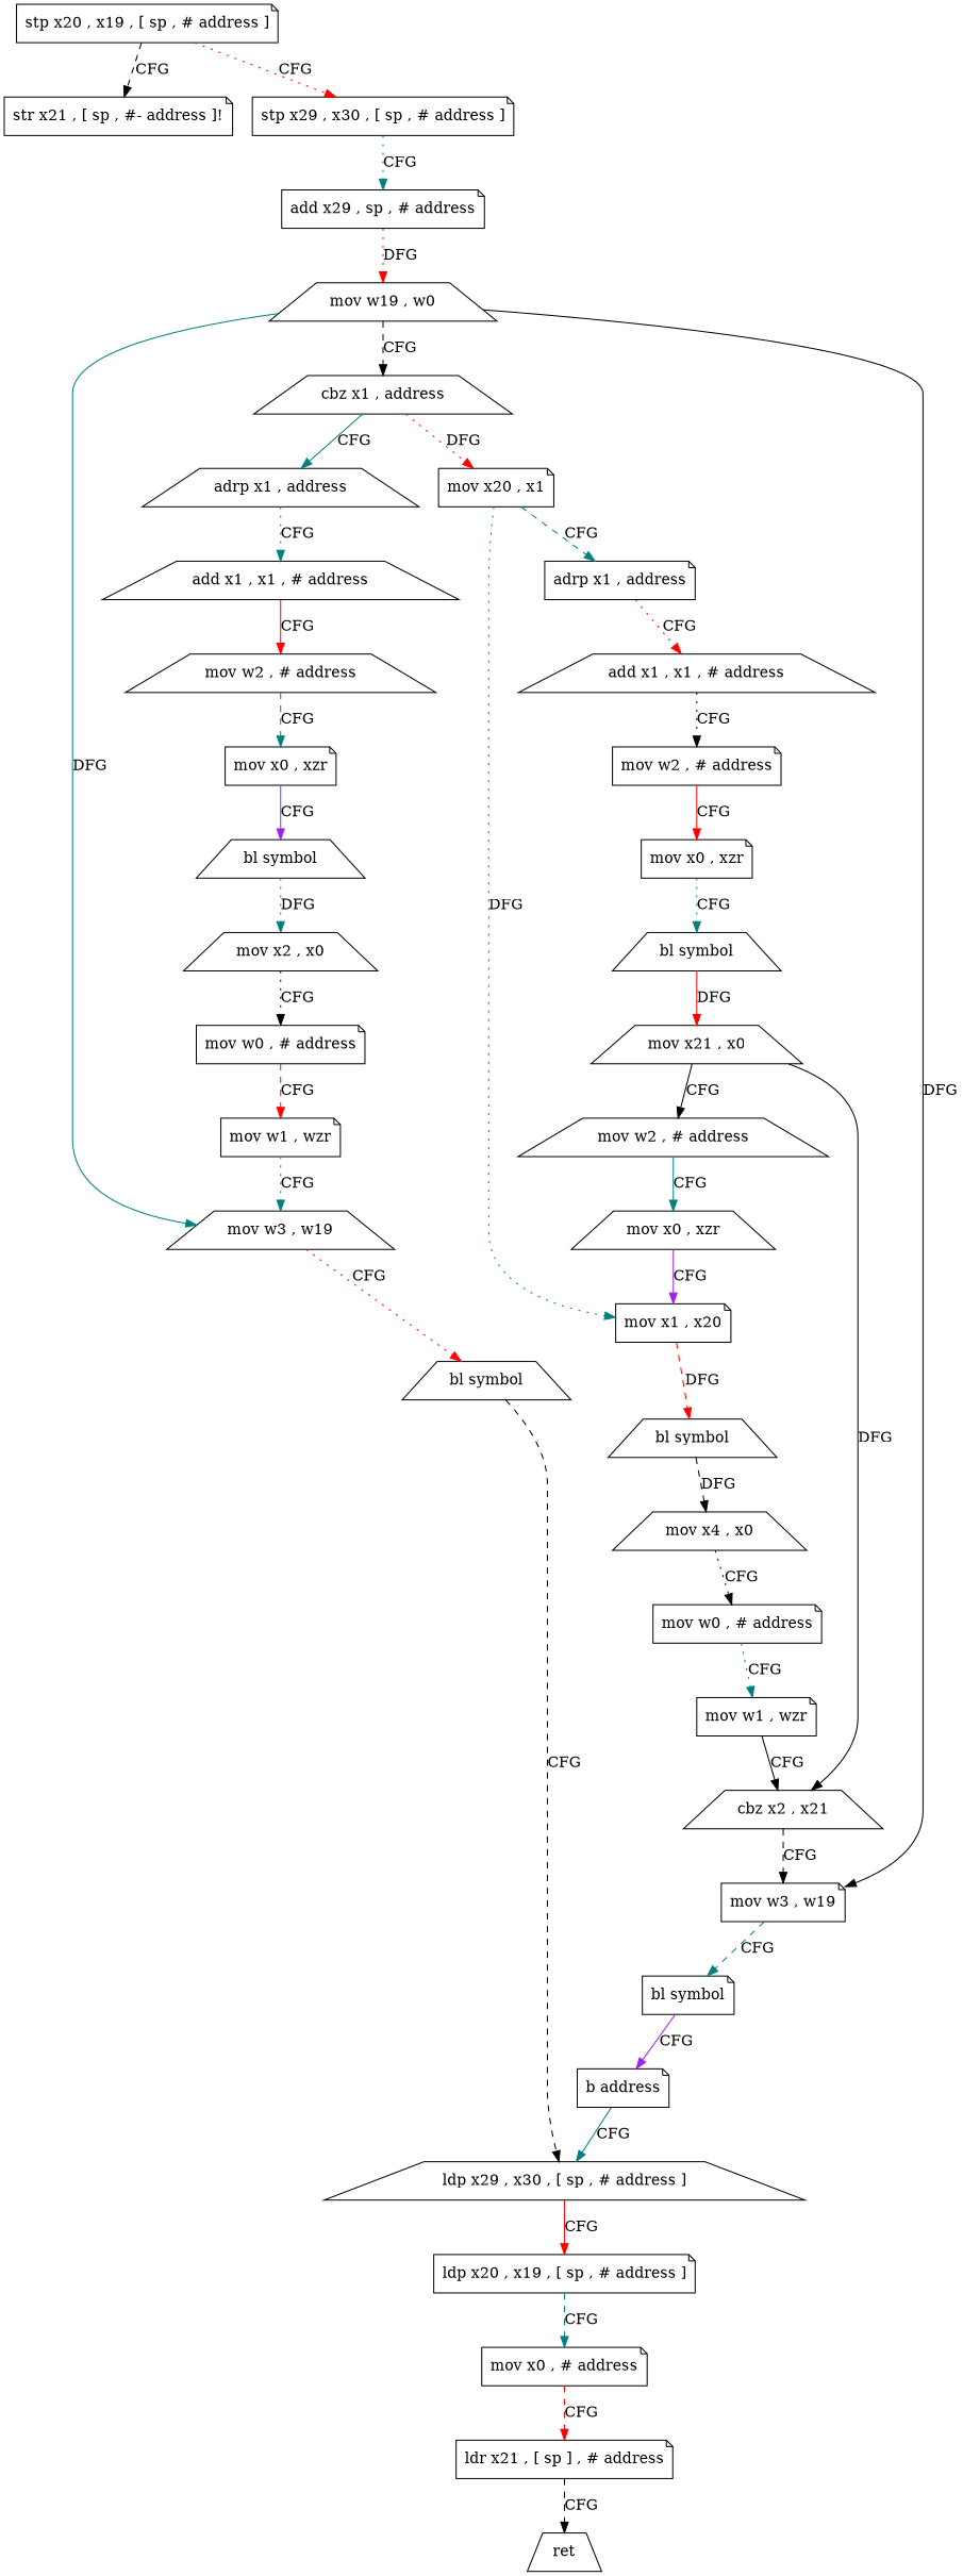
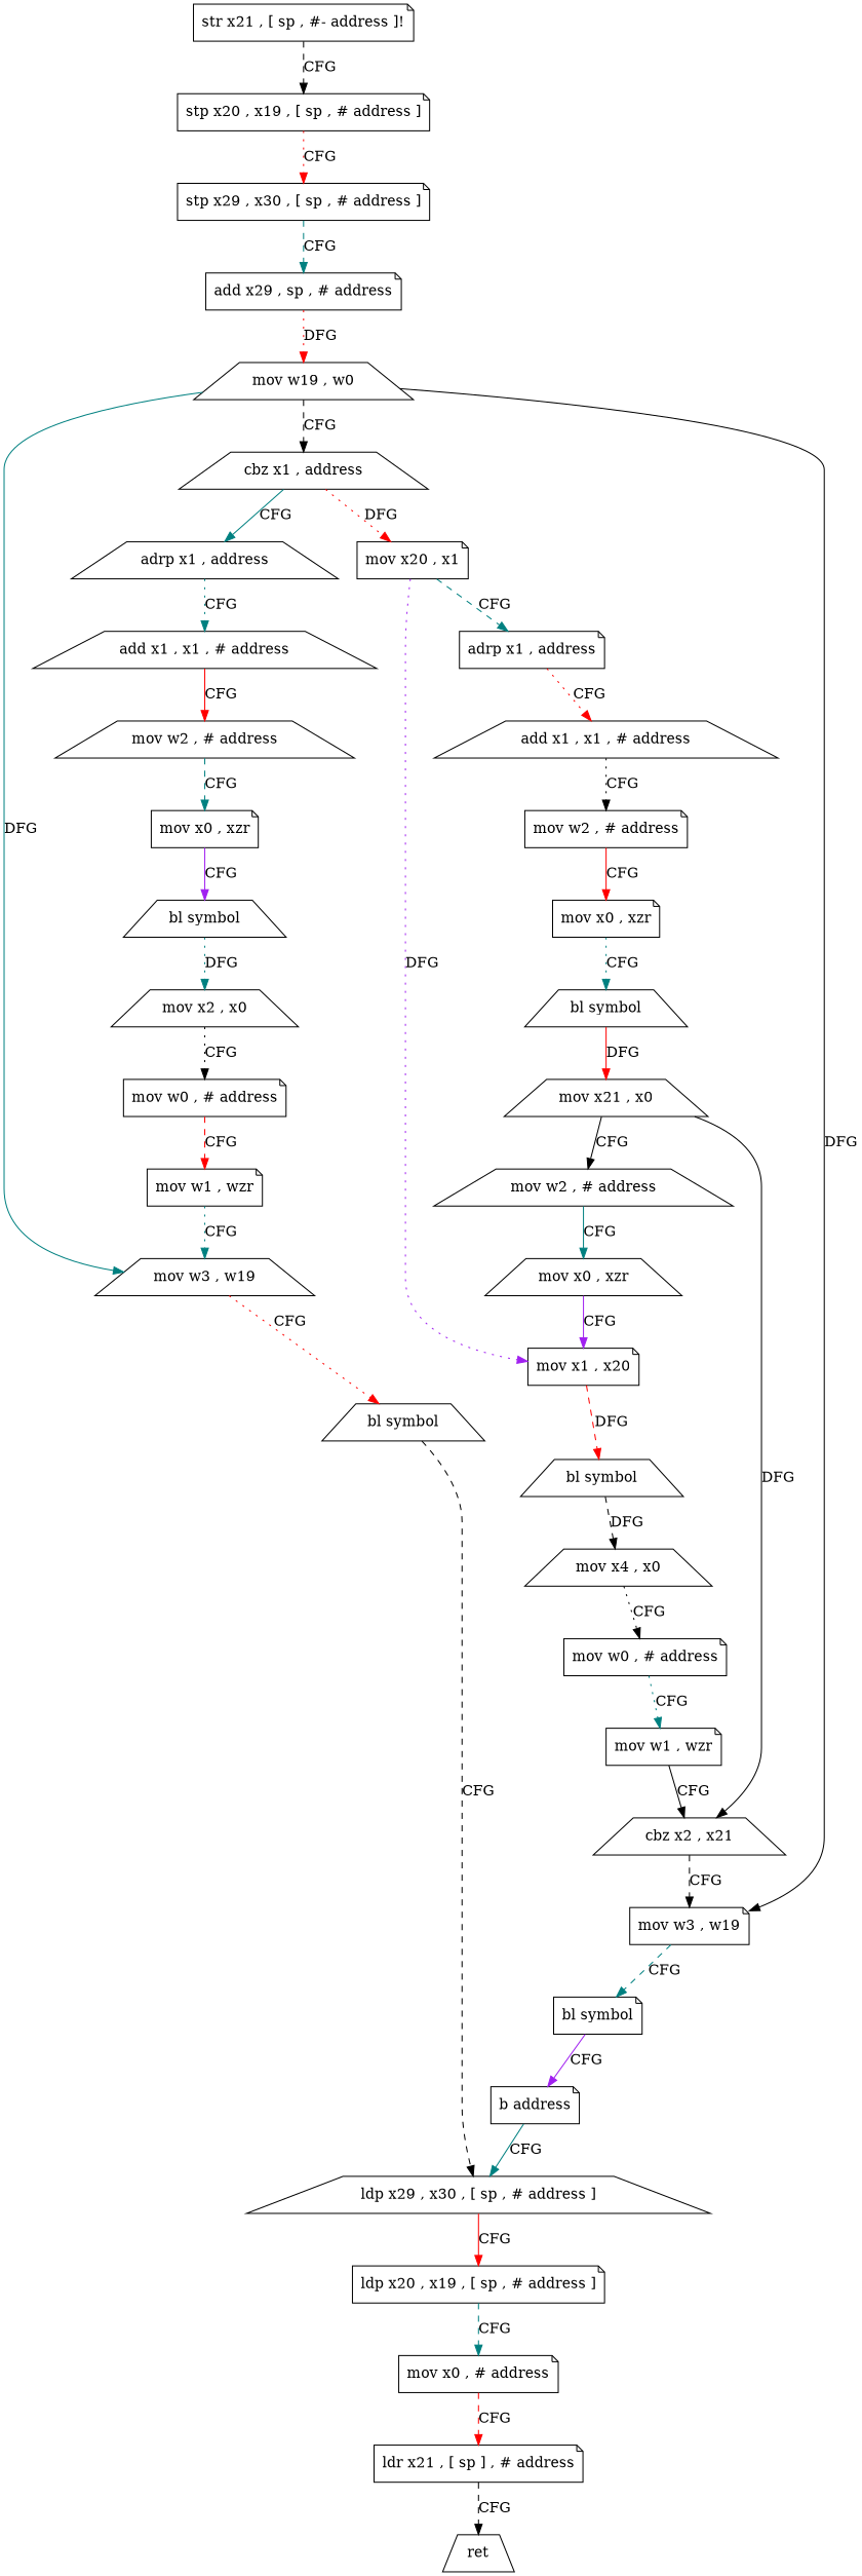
  digraph {
    node [shape=note]
    edge [color=teal style=solid]
    n1 [label="str x21 , [ sp , #- address ]!"]
    n2 [label="stp x20 , x19 , [ sp , # address ]"]
    n3 [label="stp x29 , x30 , [ sp , # address ]"]
    n4 [label="add x29 , sp , # address"]
    n5 [label="mov w19 , w0" shape=trapezium]
    n6 [label="cbz x1 , address" shape=trapezium]
    n7 [label="mov w3 , w19" shape=trapezium]
    n8 [label="mov w3 , w19"]
    n9 [label="adrp x1 , address" shape=trapezium]
    n10 [label="mov x20 , x1"]
    n11 [label="bl symbol" shape=trapezium]
    n12 [label="bl symbol"]
    n13 [label="add x1 , x1 , # address" shape=trapezium]
    n14 [label="adrp x1 , address"]
    n15 [label="mov x1 , x20"]
    n16 [label="mov w2 , # address" shape=trapezium]
    n17 [label="add x1 , x1 , # address" shape=trapezium]
    n18 [label="bl symbol" shape=trapezium]
    n19 [label="mov x0 , xzr"]
    n20 [label="bl symbol" shape=trapezium]
    n21 [label="mov x2 , x0" shape=trapezium]
    n22 [label="mov w0 , # address"]
    n23 [label="mov w1 , wzr"]
    n24 [label="ldp x29 , x30 , [ sp , # address ]" shape=trapezium]
    n25 [label="ldp x20 , x19 , [ sp , # address ]"]
    n26 [label="mov x0 , # address"]
    n27 [label="mov w2 , # address"]
    n28 [label="mov x0 , xzr"]
    n29 [label="bl symbol" shape=trapezium]
    n30 [label="mov x21 , x0" shape=trapezium]
    n31 [label="mov w2 , # address" shape=trapezium]
    n32 [label="cbz x2 , x21" shape=trapezium]
    n33 [label="mov x0 , xzr" shape=trapezium]
    n34 [label="mov x4 , x0" shape=trapezium]
    n35 [label="mov w0 , # address"]
    n36 [label="mov w1 , wzr"]
    n37 [label="b address"]
    n38 [label="ldr x21 , [ sp ] , # address"]
    n39 [label=ret shape=trapezium]
-   n2 -> n1 [color=black label=CFG style=dashed]
+   n1 -> n2 [color=black label=CFG style=dashed]
    n2 -> n3 [color=red label=CFG style=dotted]
-   n3 -> n4 [label=CFG style=dotted]
+   n3 -> n4 [label=CFG style=dashed]
    n4 -> n5 [color=red label=DFG style=dotted]
    n5 -> n6 [color=black label=CFG style=dashed]
    n5 -> n7 [label=DFG]
    n5 -> n8 [color=black label=DFG]
    n6 -> n9 [label=CFG]
    n6 -> n10 [color=red label=DFG style=dotted]
    n7 -> n11 [color=red label=CFG style=dotted]
    n8 -> n12 [label=CFG style=dashed]
    n9 -> n13 [label=CFG style=dotted]
    n10 -> n14 [label=CFG style=dashed]
-   n10 -> n15 [label=DFG style=dotted]
+   n10 -> n15 [color=purple label=DFG style=dotted]
    n11 -> n24 [color=black label=CFG style=dashed]
    n12 -> n37 [color=purple label=CFG]
    n13 -> n16 [color=red label=CFG]
    n14 -> n17 [color=red label=CFG style=dotted]
    n15 -> n18 [color=red label=DFG style=dashed]
    n16 -> n19 [label=CFG style=dashed]
    n17 -> n27 [color=black label=CFG style=dotted]
    n18 -> n34 [color=black label=DFG style=dashed]
    n19 -> n20 [color=purple label=CFG]
    n20 -> n21 [label=DFG style=dotted]
    n21 -> n22 [color=black label=CFG style=dotted]
    n22 -> n23 [color=red label=CFG style=dashed]
    n23 -> n7 [label=CFG style=dotted]
    n24 -> n25 [color=red label=CFG]
    n25 -> n26 [label=CFG style=dashed]
    n26 -> n38 [color=red label=CFG style=dashed]
    n27 -> n28 [color=red label=CFG]
    n28 -> n29 [label=CFG style=dotted]
    n29 -> n30 [color=red label=DFG]
    n30 -> n31 [color=black label=CFG]
    n30 -> n32 [color=black label=DFG]
    n31 -> n33 [label=CFG]
    n32 -> n8 [color=black label=CFG style=dashed]
    n33 -> n15 [color=purple label=CFG]
    n34 -> n35 [color=black label=CFG style=dotted]
    n35 -> n36 [label=CFG style=dotted]
    n36 -> n32 [color=black label=CFG]
    n37 -> n24 [label=CFG]
    n38 -> n39 [color=black label=CFG style=dashed]
  }
